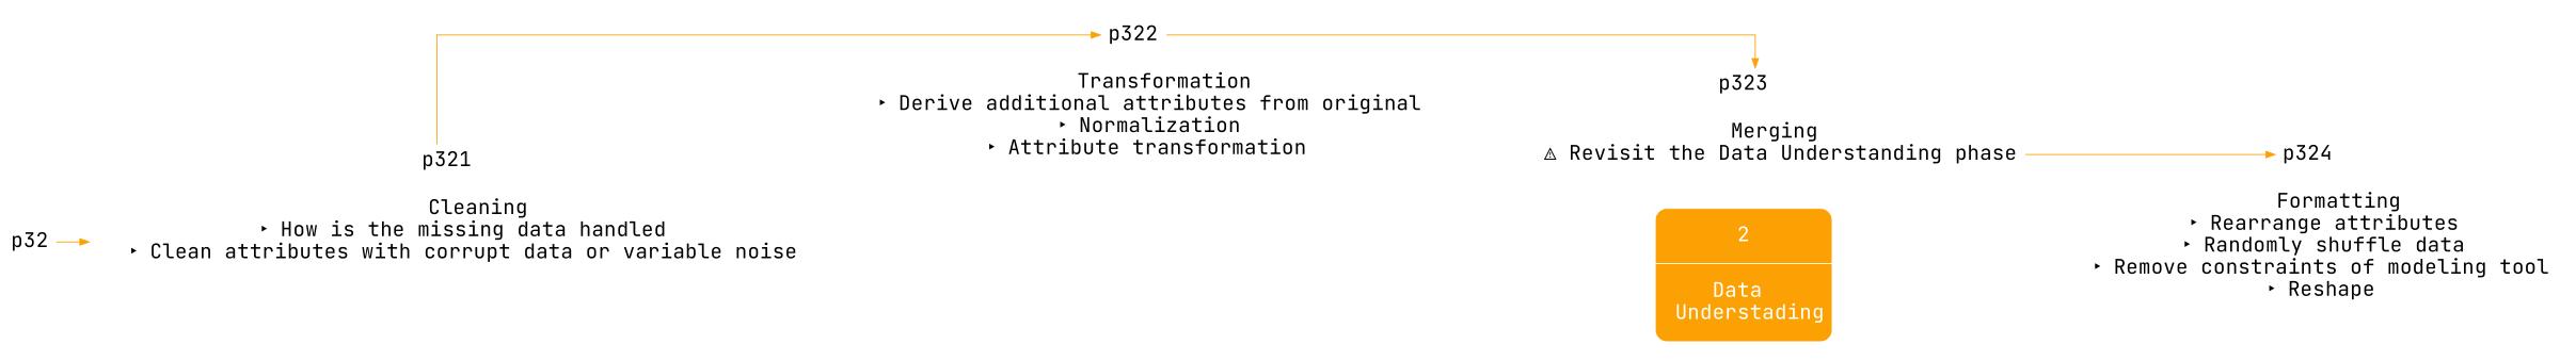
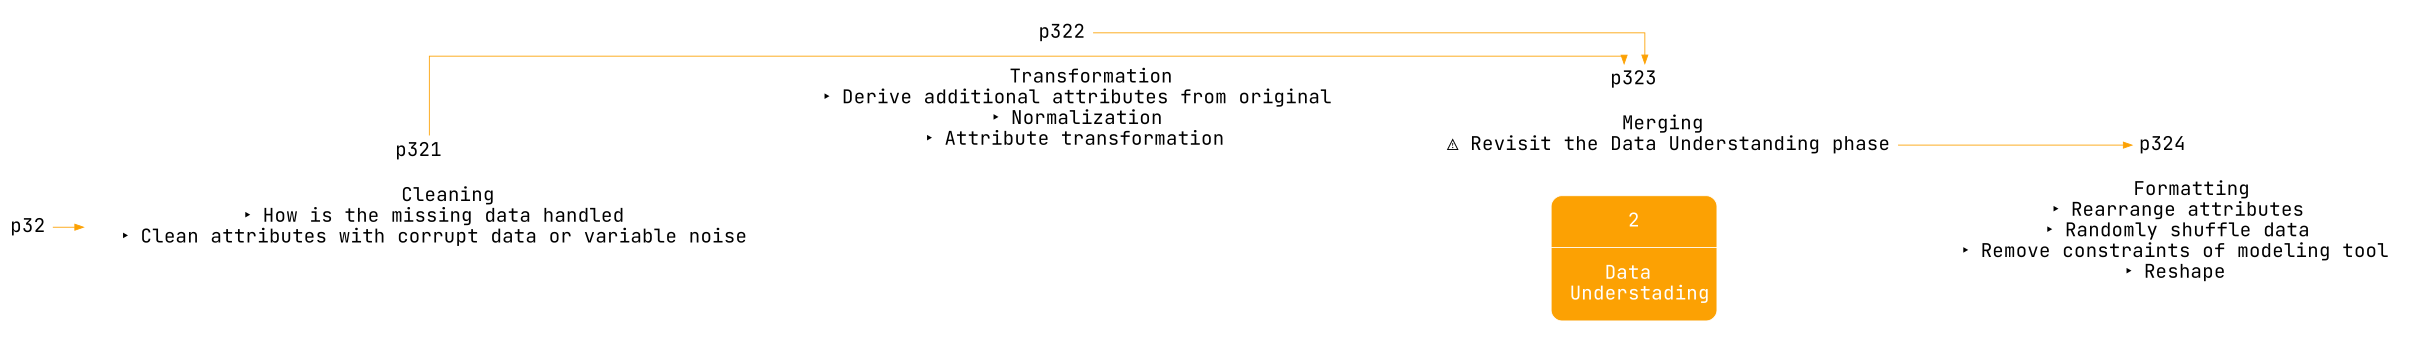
  digraph {
    fontname="JetBrains Mono"
    rankdir=LR
    splines=ortho
    node [color=none fontname="JetBrains Mono" fontsize=22 shape=box]
    edge [color="#fca103" fontname="JetBrains Mono"]
    p321
    n2 [label=<     Cleaning<br ALIGN = 'CENTER'/>      &#8227; How is the missing data handled<br ALIGN = 'CENTER'/>      &#8227; Clean attributes with corrupt data or variable noise<br ALIGN = 'CENTER'/>     >]
    p322
    n4 [label=<     Transformation<br ALIGN = 'CENTER'/>      &#8227; Derive additional attributes from original<br ALIGN = 'CENTER'/>      &#8227; Normalization<br ALIGN = 'CENTER'/>     &#8227; Attribute transformation<br ALIGN = 'CENTER'/>     >]
    p323
    n6 [label=<     Merging<br ALIGN = 'CENTER'/>      &#9888; Revisit the Data Understanding phase<br ALIGN = 'CENTER'/>     >]
    n7 [color=white fillcolor="#fca103" fontcolor=white height=2 label="2 | Data \n Understading" shape=record style="rounded,filled" width=2]
    p324
    n9 [label=<     Formatting<br ALIGN = 'CENTER'/>      &#8227; Rearrange attributes<br ALIGN = 'CENTER'/>      &#8227; Randomly shuffle data<br ALIGN = 'CENTER'/>     &#8227; Remove constraints of modeling tool<br ALIGN = 'CENTER'/>     &#8227; Reshape<br ALIGN = 'CENTER'/>     >]
    p32
    subgraph cluster_1 {
      color=white
      rank=same
      p321
      n2
    }
    subgraph cluster_2 {
      color=white
      rank=same
      p322
      n4
    }
    subgraph cluster_3 {
      color=white
      rank=same
      p323
      n6
      n7
    }
    subgraph cluster_4 {
      color=white
      rank=same
      p324
      n9
    }
-   p321 -> p322
+   p321 -> p323
    p322 -> p323
    n6 -> p324
    p32 -> n2
  }
